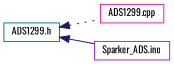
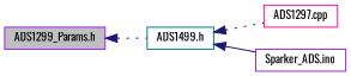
  digraph {
    fontname=Oswald
    rankdir=LR
    node [color=purple fillcolor=white fontname=Oswald fontsize=10 shape=record style=filled]
    edge [color=midnightblue dir=back fontname=Oswald fontsize=10 labelfontname=Helvetica labelfontsize=10 style=dotted]
-   n2 [color=teal height=0.2 label="ADS1299.h" width=0.4]
-   n3 [color=deeppink height=0.2 label="ADS1299.cpp" width=0.4]
+   n1 [fillcolor=grey75 fontcolor=black height=0.2 label="ADS1299_Params.h" width=0.4]
+   n2 [color=teal height=0.2 label="ADS1499.h" width=0.4]
+   n3 [color=deeppink height=0.2 label="ADS1297.cpp" width=0.4]
    n4 [height=0.2 label="Sparker_ADS.ino" width=0.4]
+   n1 -> n2
    n2 -> n3
    n2 -> n4 [style=solid]
  }
